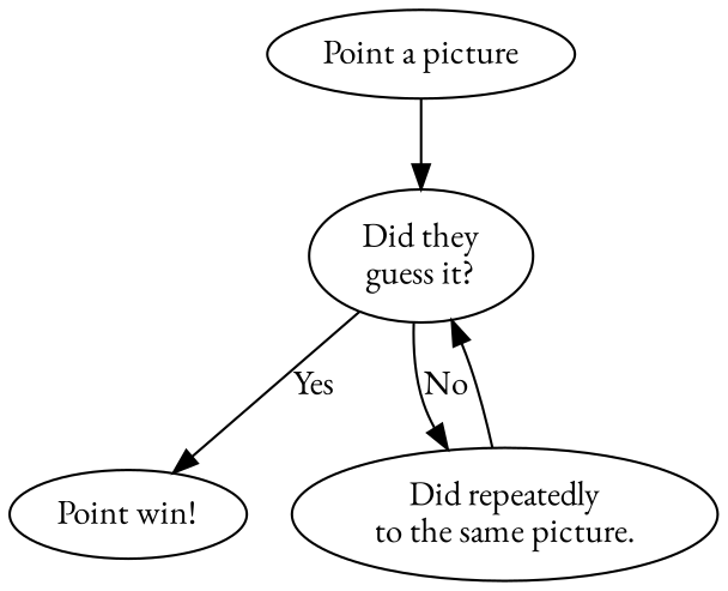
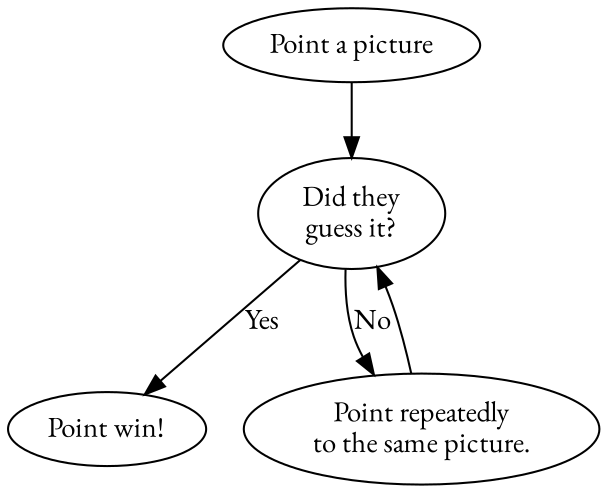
  digraph {
    fontname="EB Garamond"
    node [fontname="EB Garamond"]
    edge [fontname="EB Garamond"]
    n1 [label="Point a picture"]
    n2 [label="Did they\nguess it?"]
    n3 [label="Point win!"]
-   n4 [label="Did repeatedly\nto the same picture."]
+   n4 [label="Point repeatedly\nto the same picture."]
    n1 -> n2
    n2 -> n3 [label=Yes]
    n2 -> n4 [label=No]
    n4 -> n2
  }
